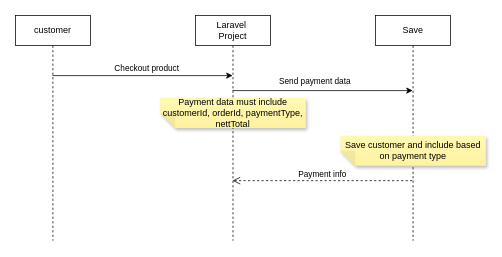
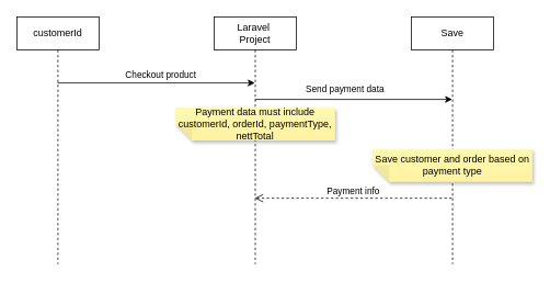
  <mxCell id="0" />
  <mxCell id="1" parent="0" />
  <mxCell id="2" style="edgeStyle=orthogonalEdgeStyle;rounded=0;orthogonalLoop=1;jettySize=auto;html=1;curved=0;" edge="1" parent="1"><mxGeometry relative="1" as="geometry"><mxPoint x="69.5" y="100" as="sourcePoint" /><mxPoint x="309.5" y="100" as="targetPoint" /></mxGeometry></mxCell>
  <mxCell id="3" value="Checkout product" style="edgeLabel;html=1;align=center;verticalAlign=middle;resizable=0;points=[];" vertex="1" connectable="0" parent="2"><mxGeometry x="0.212" relative="1" as="geometry"><mxPoint x="-20" y="-10" as="offset" /></mxGeometry></mxCell>
- <mxCell id="4" value="customer" style="shape=umlLifeline;perimeter=lifelinePerimeter;whiteSpace=wrap;html=1;container=1;dropTarget=0;collapsible=0;recursiveResize=0;outlineConnect=0;portConstraint=eastwest;newEdgeStyle={&quot;curved&quot;:0,&quot;rounded&quot;:0};" vertex="1" parent="1"><mxGeometry x="20" y="20" width="100" height="300" as="geometry" /></mxCell>
+ <mxCell id="4" value="customerId" style="shape=umlLifeline;perimeter=lifelinePerimeter;whiteSpace=wrap;html=1;container=1;dropTarget=0;collapsible=0;recursiveResize=0;outlineConnect=0;portConstraint=eastwest;newEdgeStyle={&quot;curved&quot;:0,&quot;rounded&quot;:0};" vertex="1" parent="1"><mxGeometry x="20" y="20" width="100" height="300" as="geometry" /></mxCell>
  <mxCell id="5" style="edgeStyle=orthogonalEdgeStyle;rounded=0;orthogonalLoop=1;jettySize=auto;html=1;curved=0;" edge="1" parent="1"><mxGeometry relative="1" as="geometry"><mxPoint x="309.5" y="120" as="sourcePoint" /><mxPoint x="549.5" y="120" as="targetPoint" /></mxGeometry></mxCell>
  <mxCell id="6" value="Send payment data" style="edgeLabel;html=1;align=center;verticalAlign=middle;resizable=0;points=[];" vertex="1" connectable="0" parent="5"><mxGeometry x="-0.171" y="-1" relative="1" as="geometry"><mxPoint x="10" y="-14" as="offset" /></mxGeometry></mxCell>
  <mxCell id="7" value="Laravel&amp;nbsp;&lt;div&gt;Project&lt;/div&gt;" style="shape=umlLifeline;perimeter=lifelinePerimeter;whiteSpace=wrap;html=1;container=1;dropTarget=0;collapsible=0;recursiveResize=0;outlineConnect=0;portConstraint=eastwest;newEdgeStyle={&quot;curved&quot;:0,&quot;rounded&quot;:0};" vertex="1" parent="1"><mxGeometry x="260" y="20" width="100" height="300" as="geometry" /></mxCell>
  <mxCell id="8" value="Save" style="shape=umlLifeline;perimeter=lifelinePerimeter;whiteSpace=wrap;html=1;container=1;dropTarget=0;collapsible=0;recursiveResize=0;outlineConnect=0;portConstraint=eastwest;newEdgeStyle={&quot;curved&quot;:0,&quot;rounded&quot;:0};" vertex="1" parent="1"><mxGeometry x="500" y="20" width="100" height="300" as="geometry" /></mxCell>
  <mxCell id="9" value="Payment data must include customerId, orderId, paymentType, nettTotal" style="shape=note;whiteSpace=wrap;html=1;backgroundOutline=1;fontColor=#000000;darkOpacity=0.05;fillColor=#FFF9B2;strokeColor=none;fillStyle=solid;direction=west;gradientDirection=north;gradientColor=#FFF2A1;shadow=1;size=20;pointerEvents=1;align=center;" vertex="1" parent="1"><mxGeometry x="213" y="130" width="194" height="40" as="geometry" /></mxCell>
  <mxCell id="10" value="Payment info" style="html=1;verticalAlign=bottom;endArrow=open;dashed=1;endSize=8;curved=0;rounded=0;" edge="1" parent="1"><mxGeometry relative="1" as="geometry"><mxPoint x="549" y="240" as="sourcePoint" /><mxPoint x="309.5" y="240" as="targetPoint" /></mxGeometry></mxCell>
- <mxCell id="11" value="Save customer and include based on payment type" style="shape=note;whiteSpace=wrap;html=1;backgroundOutline=1;fontColor=#000000;darkOpacity=0.05;fillColor=#FFF9B2;strokeColor=none;fillStyle=solid;direction=west;gradientDirection=north;gradientColor=#FFF2A1;shadow=1;size=20;pointerEvents=1;align=center;" vertex="1" parent="1"><mxGeometry x="453" y="180" width="194" height="40" as="geometry" /></mxCell>
+ <mxCell id="11" value="Save customer and order based on payment type" style="shape=note;whiteSpace=wrap;html=1;backgroundOutline=1;fontColor=#000000;darkOpacity=0.05;fillColor=#FFF9B2;strokeColor=none;fillStyle=solid;direction=west;gradientDirection=north;gradientColor=#FFF2A1;shadow=1;size=20;pointerEvents=1;align=center;" vertex="1" parent="1"><mxGeometry x="453" y="180" width="194" height="40" as="geometry" /></mxCell>
